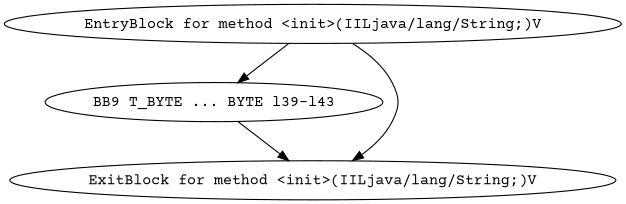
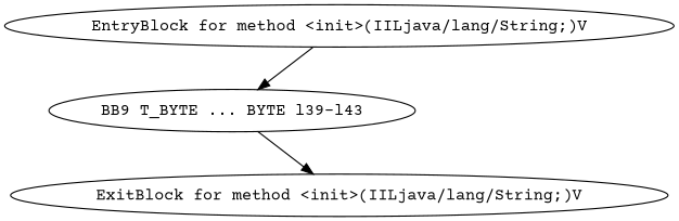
  digraph {
    fontname="Courier Prime"
    node [fontname="Courier Prime"]
    edge [fontname="Courier Prime"]
    n1 [label="BB9 T_BYTE ... BYTE l39-l43"]
    n2 [label="ExitBlock for method <init>(IILjava/lang/String;)V"]
    n3 [label="EntryBlock for method <init>(IILjava/lang/String;)V"]
    n1 -> n2
    n3 -> n1
-   n3 -> n2
  }
